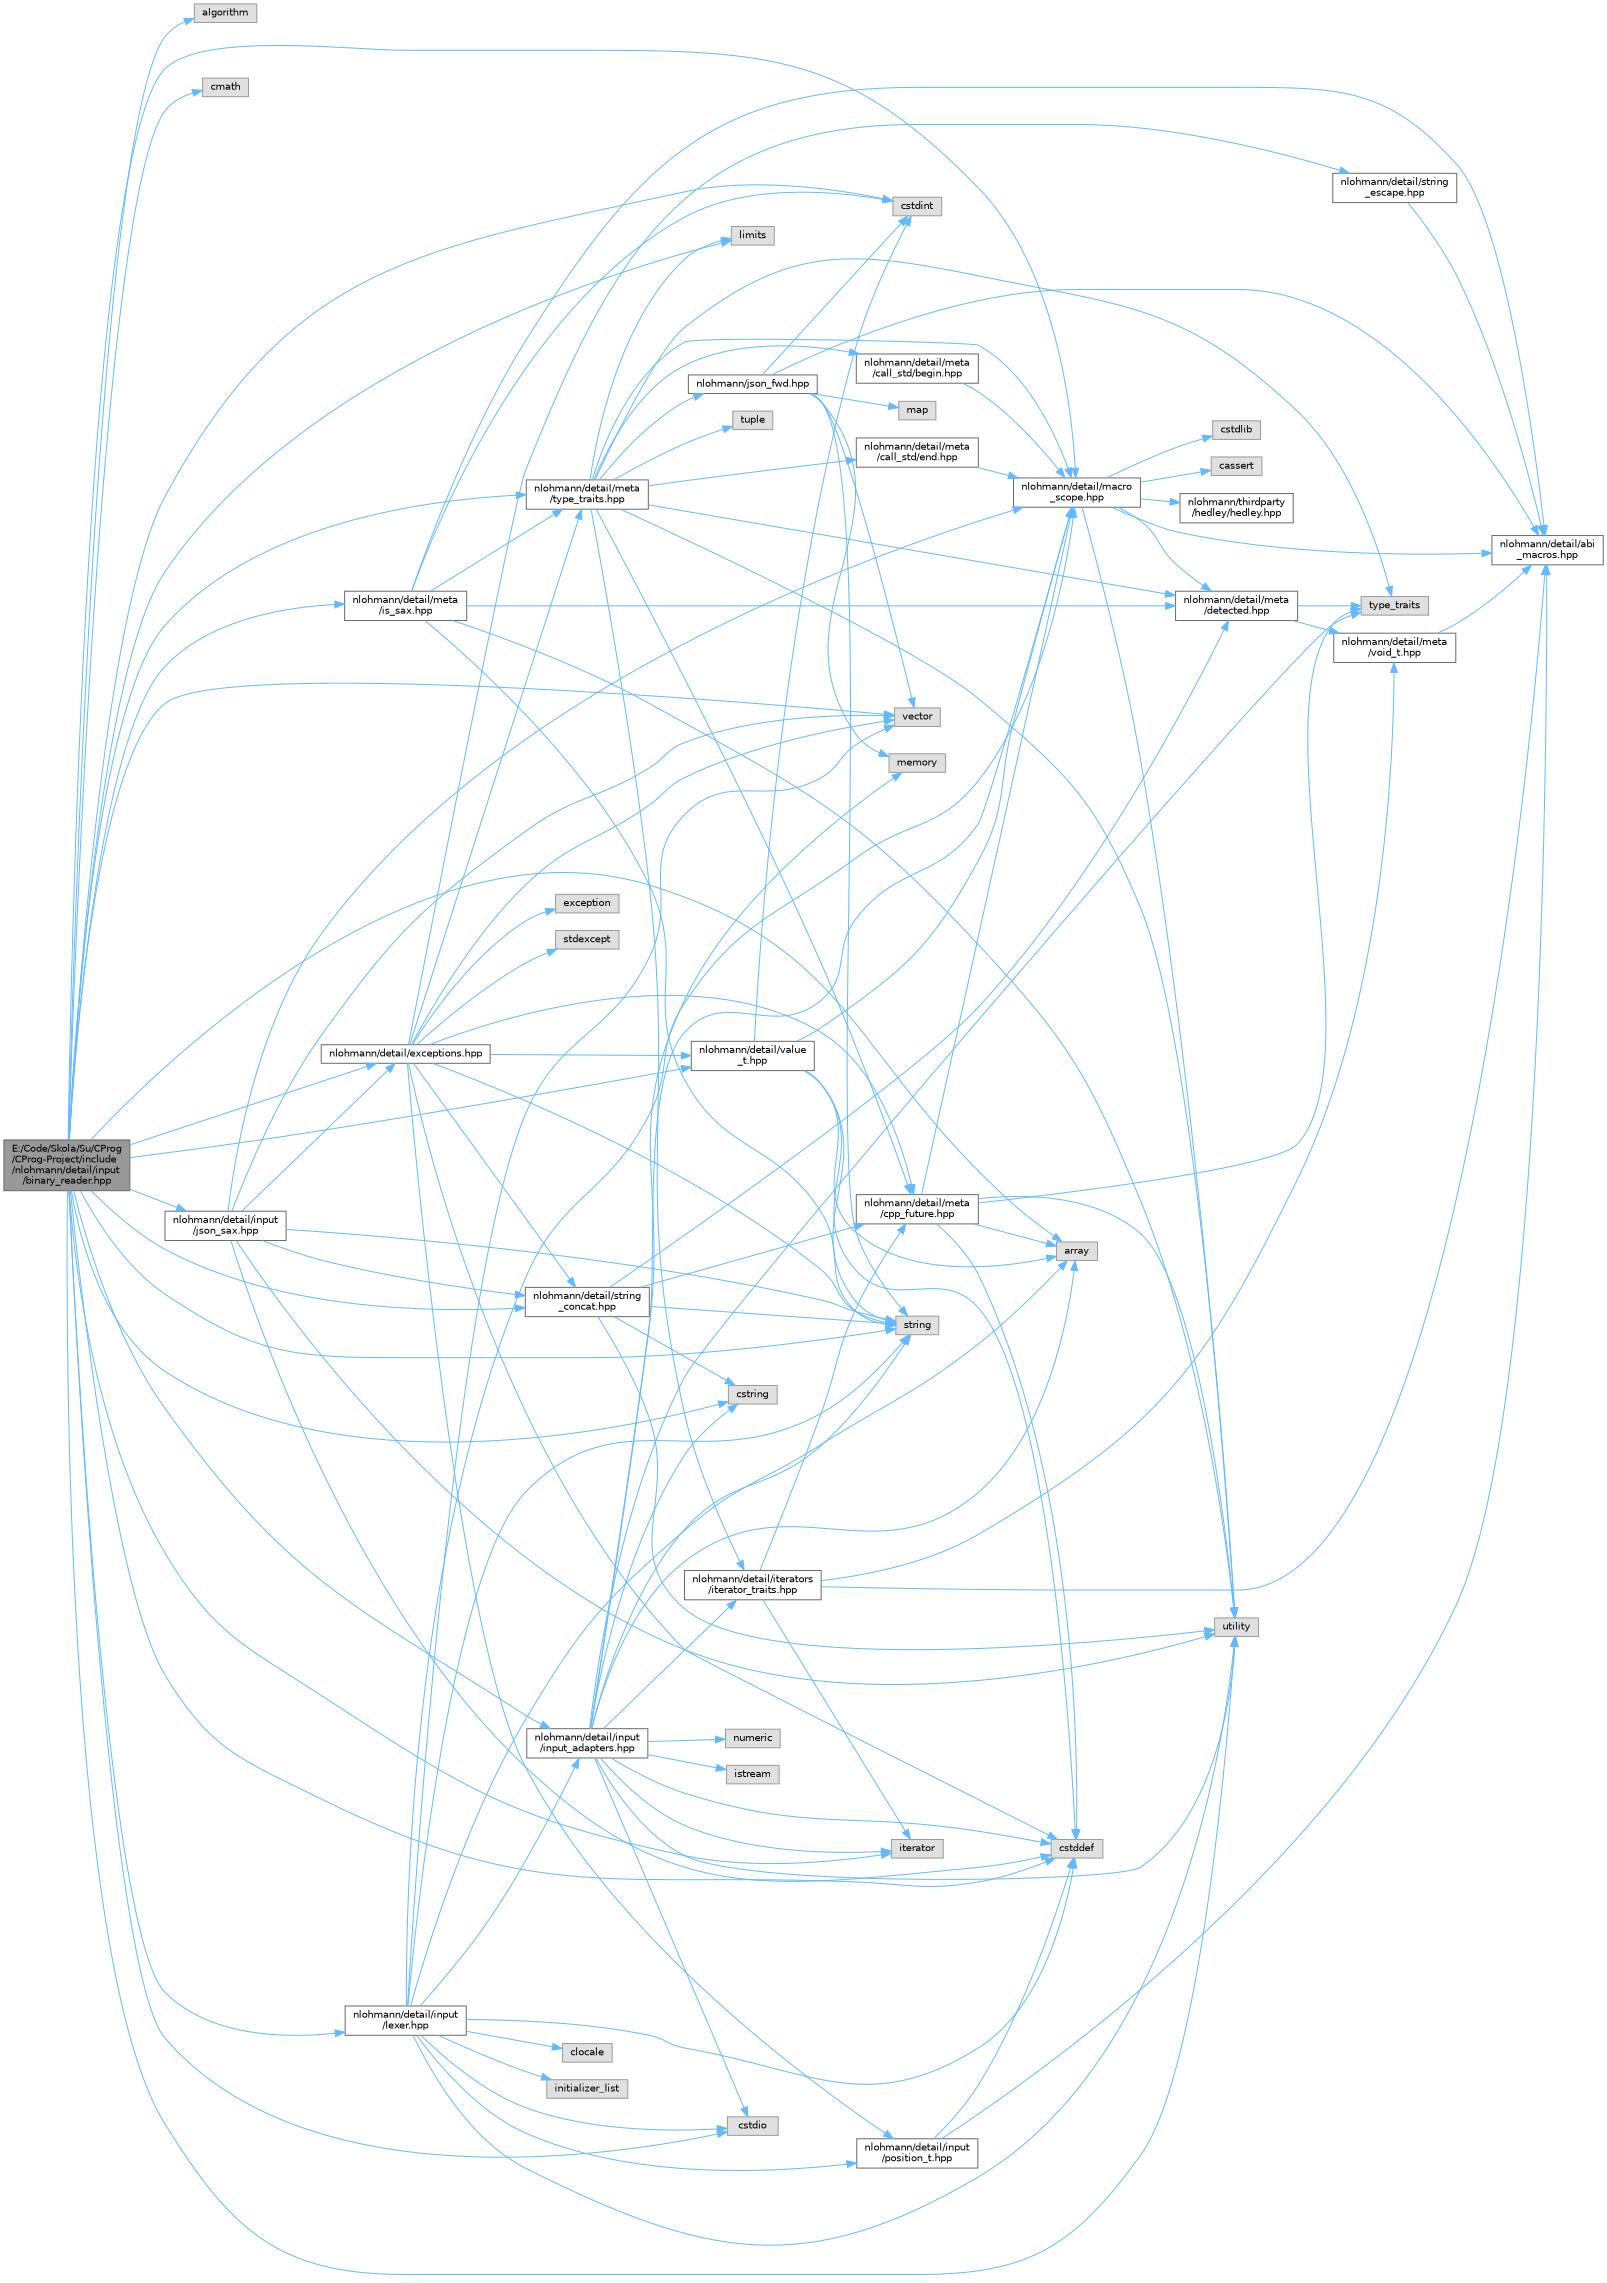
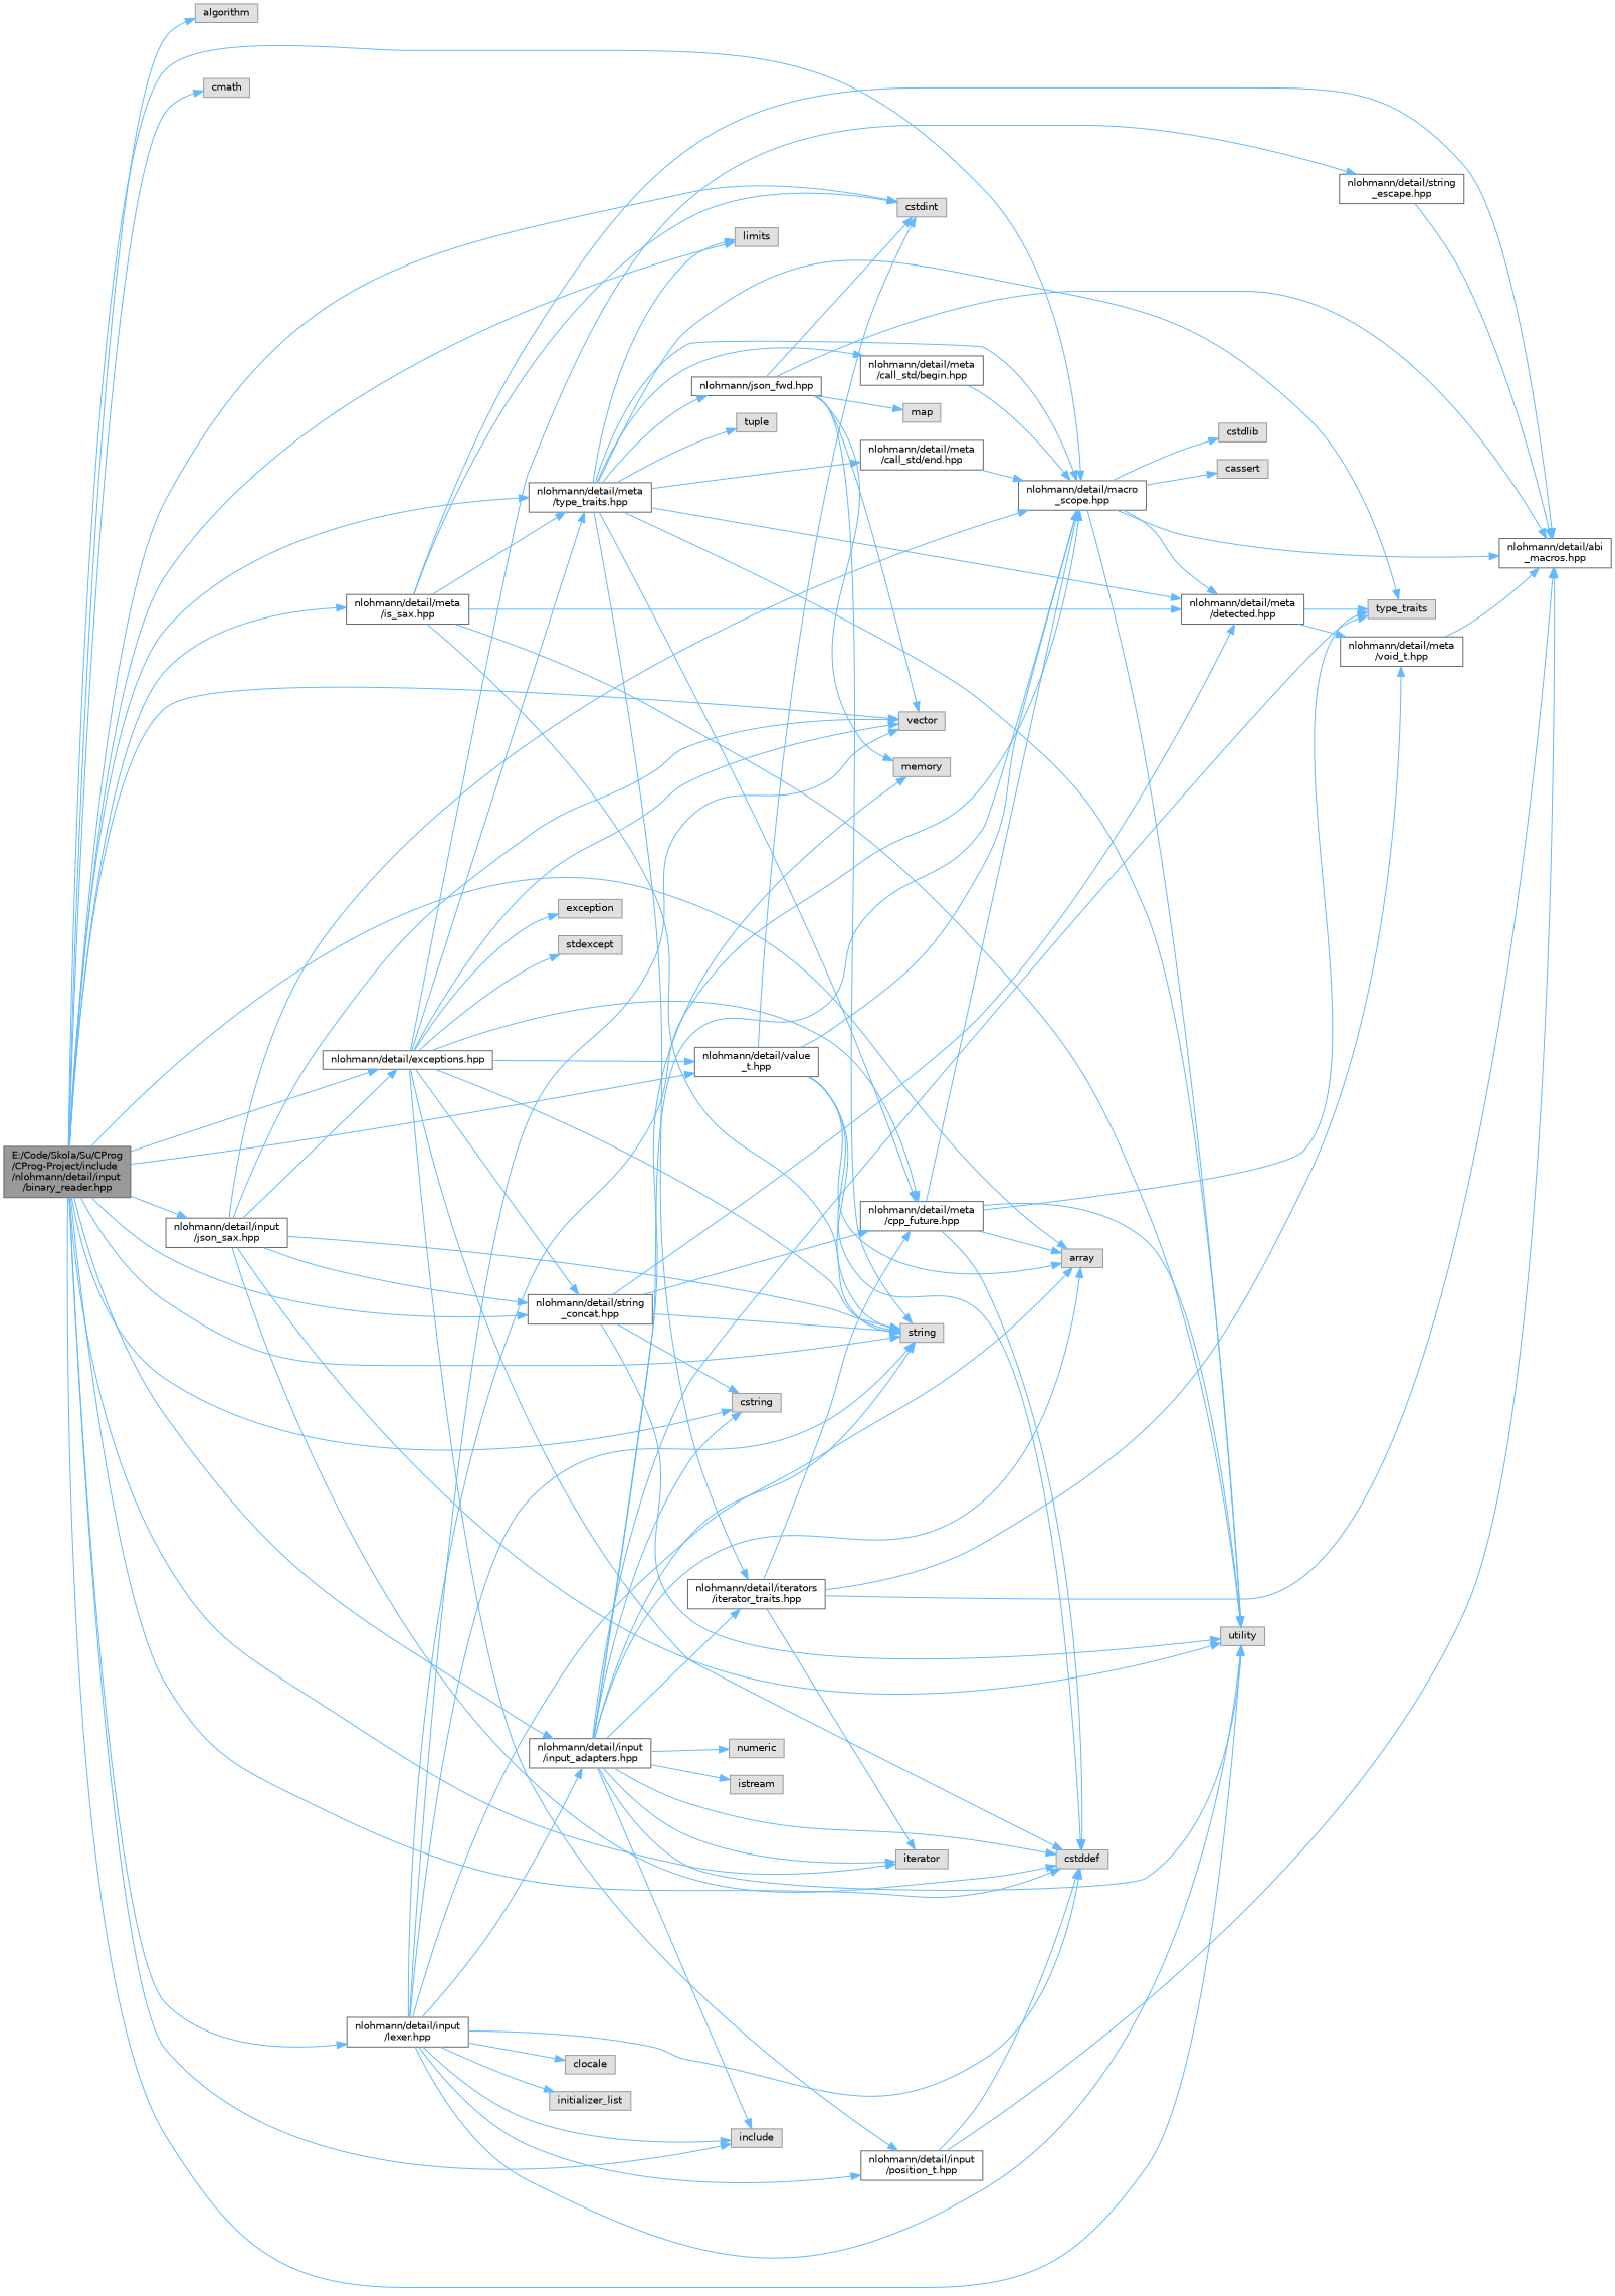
  digraph {
    fontname="DejaVu Sans"
    rankdir=LR
    node [color=grey60 fillcolor="#E0E0E0" fontname="DejaVu Sans" fontsize=10 shape=box style=filled]
    edge [color=steelblue1 fontname="DejaVu Sans" fontsize=10 labelfontname=Helvetica labelfontsize=10 style=solid]
    n1 [color=gray40 fillcolor=grey60 fontcolor=black height=0.2 label="E:/Code/Skola/Su/CProg\l/CProg-Project/include\l/nlohmann/detail/input\l/binary_reader.hpp" width=0.4]
    n2 [height=0.2 label=algorithm width=0.4]
    n3 [height=0.2 label=array width=0.4]
    n4 [height=0.2 label=cmath width=0.4]
    n5 [height=0.2 label=cstddef width=0.4]
    n6 [height=0.2 label=cstdint width=0.4]
-   n7 [height=0.2 label=cstdio width=0.4]
+   n7 [height=0.2 label=include width=0.4]
    n8 [height=0.2 label=cstring width=0.4]
    n9 [height=0.2 label=iterator width=0.4]
    n10 [height=0.2 label=limits width=0.4]
    n11 [height=0.2 label=string width=0.4]
    n12 [height=0.2 label=utility width=0.4]
    n13 [height=0.2 label=vector width=0.4]
    n14 [color=grey40 fillcolor=white height=0.2 label="nlohmann/detail/exceptions.hpp" width=0.4]
    n15 [color=grey40 fillcolor=white height=0.2 label="nlohmann/detail/value\l_t.hpp" width=0.4]
    n16 [color=grey40 fillcolor=white height=0.2 label="nlohmann/detail/macro\l_scope.hpp" width=0.4]
    n17 [color=grey40 fillcolor=white height=0.2 label="nlohmann/detail/meta\l/type_traits.hpp" width=0.4]
    n18 [color=grey40 fillcolor=white height=0.2 label="nlohmann/detail/string\l_concat.hpp" width=0.4]
    n19 [color=grey40 fillcolor=white height=0.2 label="nlohmann/detail/input\l/input_adapters.hpp" width=0.4]
    n20 [color=grey40 fillcolor=white height=0.2 label="nlohmann/detail/input\l/json_sax.hpp" width=0.4]
    n21 [color=grey40 fillcolor=white height=0.2 label="nlohmann/detail/input\l/lexer.hpp" width=0.4]
    n22 [color=grey40 fillcolor=white height=0.2 label="nlohmann/detail/meta\l/is_sax.hpp" width=0.4]
    n23 [height=0.2 label=exception width=0.4]
    n24 [height=0.2 label=stdexcept width=0.4]
    n25 [color=grey40 fillcolor=white height=0.2 label="nlohmann/detail/string\l_escape.hpp" width=0.4]
    n26 [color=grey40 fillcolor=white height=0.2 label="nlohmann/detail/input\l/position_t.hpp" width=0.4]
    n27 [color=grey40 fillcolor=white height=0.2 label="nlohmann/detail/meta\l/cpp_future.hpp" width=0.4]
    n28 [color=grey40 fillcolor=white height=0.2 label="nlohmann/detail/meta\l/detected.hpp" width=0.4]
    n29 [color=grey40 fillcolor=white height=0.2 label="nlohmann/detail/abi\l_macros.hpp" width=0.4]
-   n30 [color=grey40 fillcolor=white height=0.2 label="nlohmann/thirdparty\l/hedley/hedley.hpp" width=0.4]
    n31 [height=0.2 label=cstdlib width=0.4]
    n32 [height=0.2 label=cassert width=0.4]
    n33 [height=0.2 label=type_traits width=0.4]
    n34 [height=0.2 label=tuple width=0.4]
    n35 [color=grey40 fillcolor=white height=0.2 label="nlohmann/detail/iterators\l/iterator_traits.hpp" width=0.4]
    n36 [color=grey40 fillcolor=white height=0.2 label="nlohmann/detail/meta\l/call_std/begin.hpp" width=0.4]
    n37 [color=grey40 fillcolor=white height=0.2 label="nlohmann/detail/meta\l/call_std/end.hpp" width=0.4]
    n38 [color=grey40 fillcolor=white height=0.2 label="nlohmann/json_fwd.hpp" width=0.4]
    n39 [height=0.2 label=memory width=0.4]
    n40 [height=0.2 label=numeric width=0.4]
    n41 [height=0.2 label=istream width=0.4]
    n42 [height=0.2 label=clocale width=0.4]
    n43 [height=0.2 label=initializer_list width=0.4]
    n44 [color=grey40 fillcolor=white height=0.2 label="nlohmann/detail/meta\l/void_t.hpp" width=0.4]
    n45 [height=0.2 label=map width=0.4]
    n1 -> n2
    n1 -> n3
    n1 -> n4
    n1 -> n5
    n1 -> n6
    n1 -> n7
    n1 -> n8
    n1 -> n9
    n1 -> n10
    n1 -> n11
    n1 -> n12
    n1 -> n13
    n1 -> n14
    n1 -> n15
    n1 -> n16
    n1 -> n17
    n1 -> n18
    n1 -> n19
    n1 -> n20
    n1 -> n21
    n1 -> n22
    n14 -> n5
    n14 -> n11
    n14 -> n13
    n14 -> n15
    n14 -> n17
    n14 -> n18
    n14 -> n23
    n14 -> n24
    n14 -> n25
    n14 -> n26
    n14 -> n27
    n15 -> n3
    n15 -> n5
    n15 -> n6
    n15 -> n11
    n15 -> n16
    n16 -> n12
    n16 -> n28
    n16 -> n29
-   n16 -> n30
    n16 -> n31
    n16 -> n32
    n17 -> n10
    n17 -> n12
    n17 -> n16
    n17 -> n27
    n17 -> n28
    n17 -> n33
    n17 -> n34
    n17 -> n35
    n17 -> n36
    n17 -> n37
    n17 -> n38
    n18 -> n8
    n18 -> n11
    n18 -> n12
    n18 -> n27
    n18 -> n28
    n19 -> n3
    n19 -> n5
    n19 -> n7
    n19 -> n8
    n19 -> n9
    n19 -> n11
    n19 -> n12
    n19 -> n16
    n19 -> n33
    n19 -> n35
    n19 -> n39
    n19 -> n40
    n19 -> n41
    n20 -> n5
    n20 -> n11
    n20 -> n12
    n20 -> n13
    n20 -> n14
    n20 -> n16
    n20 -> n18
    n21 -> n3
    n21 -> n5
    n21 -> n7
    n21 -> n11
    n21 -> n12
    n21 -> n13
    n21 -> n16
    n21 -> n19
    n21 -> n26
    n21 -> n42
    n21 -> n43
    n22 -> n6
    n22 -> n11
    n22 -> n12
    n22 -> n17
    n22 -> n28
    n22 -> n29
    n25 -> n29
    n26 -> n5
    n26 -> n29
    n27 -> n3
    n27 -> n5
    n27 -> n12
    n27 -> n16
    n27 -> n33
    n28 -> n33
    n28 -> n44
    n35 -> n9
    n35 -> n27
    n35 -> n29
    n35 -> n44
    n36 -> n16
    n37 -> n16
    n38 -> n6
    n38 -> n11
    n38 -> n13
    n38 -> n29
    n38 -> n39
    n38 -> n45
    n44 -> n29
  }
